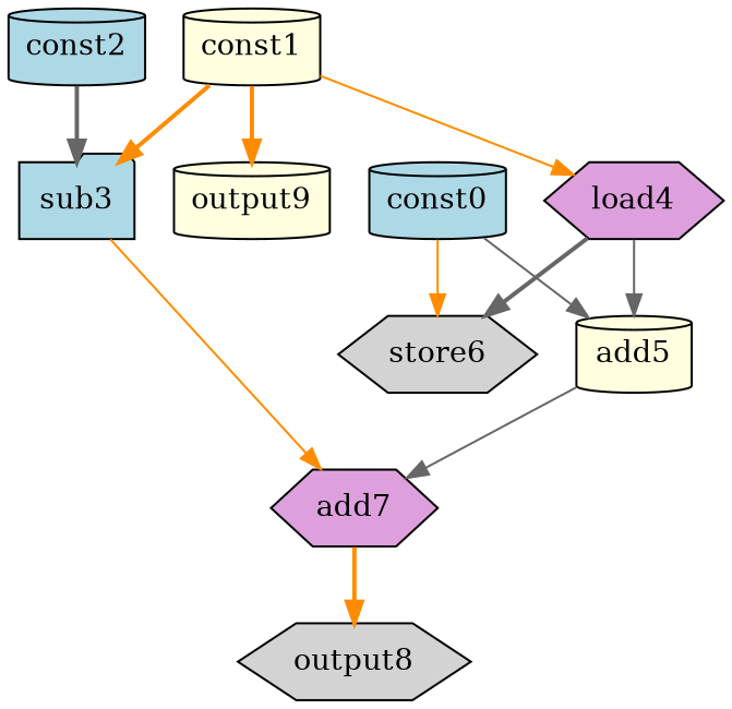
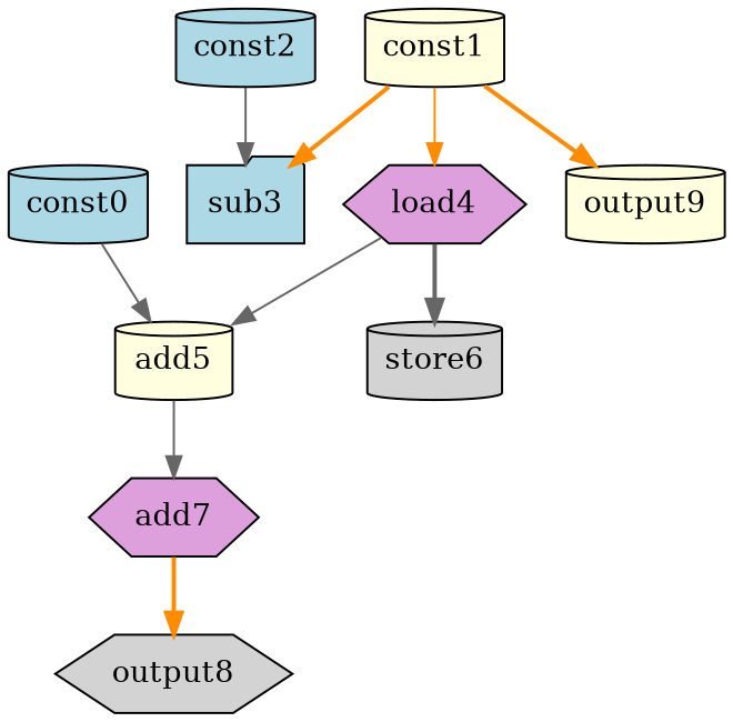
  digraph {
    node [fillcolor=lightyellow opcode=const shape=cylinder style=filled]
    edge [color=darkorange operand=0 style=solid]
    add5 [opcode=add]
    const0 [fillcolor=lightblue]
-   store6 [fillcolor=lightgrey opcode=store shape=hexagon]
+   store6 [fillcolor=lightgrey opcode=store]
    add7 [fillcolor=plum opcode=add shape=hexagon]
    const1
    sub3 [fillcolor=lightblue opcode=sub shape=folder]
    load4 [fillcolor=plum opcode=load shape=hexagon]
    output9 [opcode=output]
    const2 [fillcolor=lightblue]
    output8 [fillcolor=lightgrey opcode=output shape=hexagon]
    add5 -> add7 [color=gray40 operand=1]
    const0 -> add5 [color=gray40]
-   const0 -> store6
    add7 -> output8 [style=bold]
    const1 -> sub3 [style=bold]
    const1 -> load4
    const1 -> output9 [style=bold]
-   sub3 -> add7
    load4 -> add5 [color=gray40 operand=1]
    load4 -> store6 [color=gray40 operand=1 style=bold]
-   const2 -> sub3 [color=gray40 operand=1 style=bold]
+   const2 -> sub3 [color=gray40 operand=1]
  }
